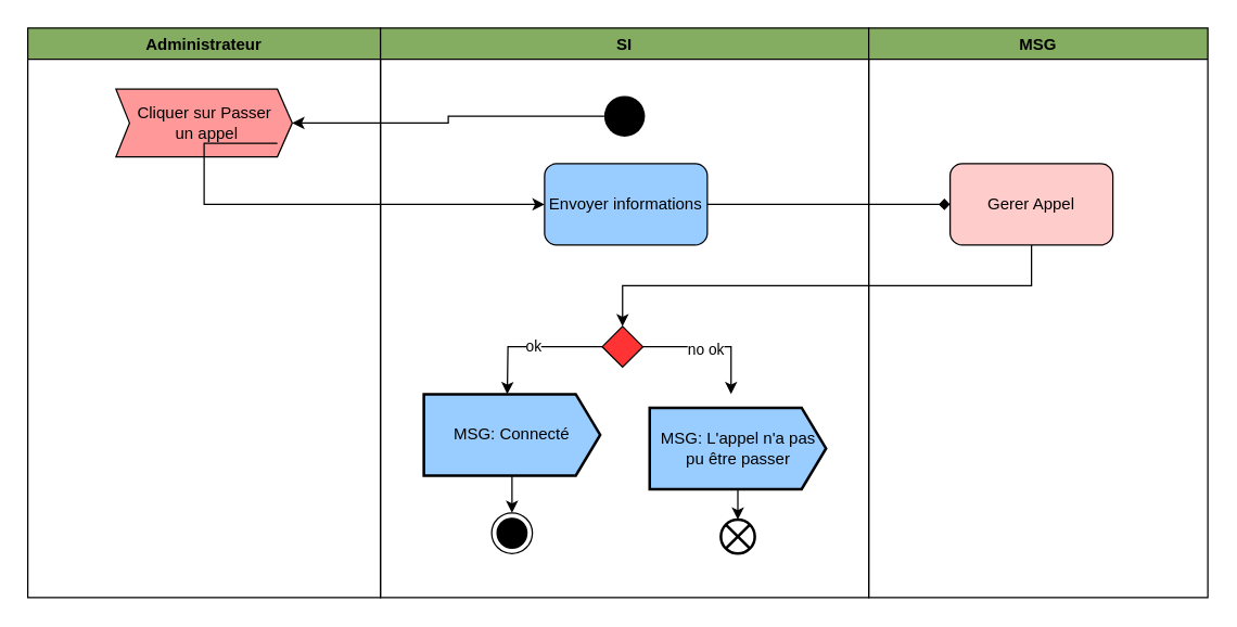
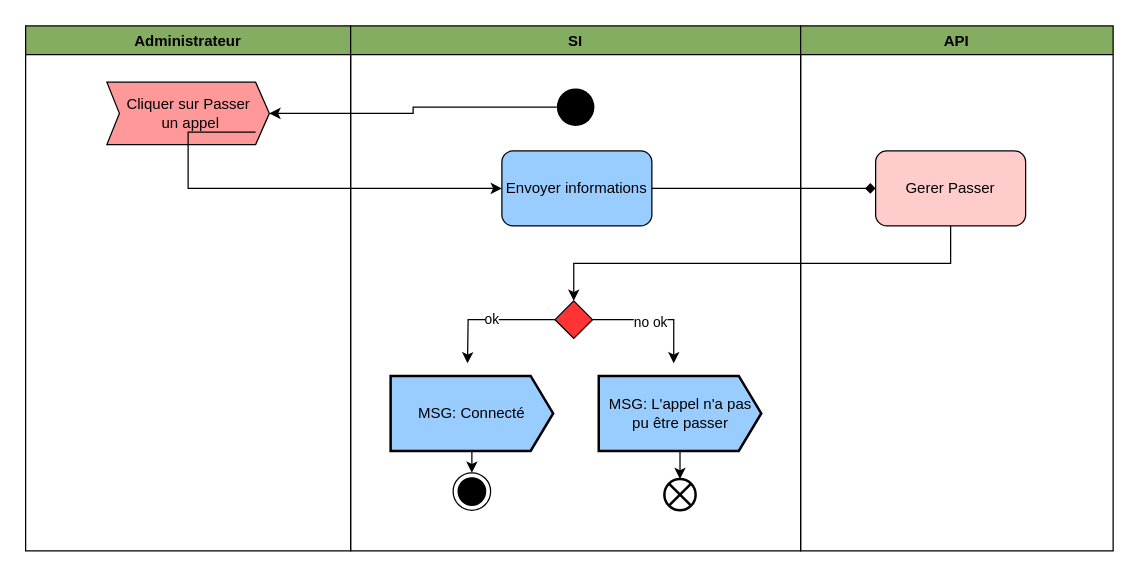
  <mxCell id="0" />
  <mxCell id="1" parent="0" />
  <mxCell id="2" value="Administrateur" style="swimlane;fillColor=#85AD61;startSize=23;" vertex="1" parent="1"><mxGeometry x="20" y="20" width="260" height="420" as="geometry" /></mxCell>
  <mxCell id="3" value="&lt;br&gt;Cliquer sur Passer&lt;br&gt;&amp;nbsp;un appel&lt;br&gt;&amp;nbsp;" style="html=1;shadow=0;dashed=0;align=center;verticalAlign=middle;shape=mxgraph.arrows2.arrow;dy=0;dx=11;notch=10;fillColor=#FF9999;" vertex="1" parent="2"><mxGeometry x="65" y="45" width="130" height="50" as="geometry" /></mxCell>
  <mxCell id="4" value="SI" style="swimlane;strokeColor=#000000;fillColor=#85AD61;" vertex="1" parent="1"><mxGeometry x="280" y="20" width="360" height="420" as="geometry" /></mxCell>
  <mxCell id="5" value="" style="ellipse;fillColor=#000000;strokeColor=none;" vertex="1" parent="4"><mxGeometry x="165" y="50" width="30" height="30" as="geometry" /></mxCell>
  <mxCell id="6" value="Envoyer informations" style="rounded=1;whiteSpace=wrap;html=1;fillColor=#99ccff;" vertex="1" parent="4"><mxGeometry x="121" y="100" width="120" height="60" as="geometry" /></mxCell>
  <mxCell id="7" style="edgeStyle=orthogonalEdgeStyle;rounded=0;orthogonalLoop=1;jettySize=auto;html=1;exitX=1;exitY=1;exitDx=0;exitDy=0;entryX=0.5;entryY=0;entryDx=0;entryDy=0;" edge="1" parent="4" source="11"><mxGeometry relative="1" as="geometry"><Array as="points"><mxPoint x="186.5" y="235" /><mxPoint x="258.5" y="235" /></Array><mxPoint x="258.5" y="270" as="targetPoint" /></mxGeometry></mxCell>
  <mxCell id="8" value="no ok" style="edgeLabel;html=1;align=center;verticalAlign=middle;resizable=0;points=[];" vertex="1" connectable="0" parent="7"><mxGeometry x="0.061" y="-1" relative="1" as="geometry"><mxPoint as="offset" /></mxGeometry></mxCell>
  <mxCell id="9" style="edgeStyle=orthogonalEdgeStyle;rounded=0;orthogonalLoop=1;jettySize=auto;html=1;exitX=0;exitY=0.5;exitDx=0;exitDy=0;entryX=0.5;entryY=0;entryDx=0;entryDy=0;" edge="1" parent="4" source="11"><mxGeometry relative="1" as="geometry"><mxPoint x="93.5" y="270" as="targetPoint" /></mxGeometry></mxCell>
  <mxCell id="10" value="ok" style="edgeLabel;html=1;align=center;verticalAlign=middle;resizable=0;points=[];" vertex="1" connectable="0" parent="9"><mxGeometry x="-0.029" y="-1" relative="1" as="geometry"><mxPoint as="offset" /></mxGeometry></mxCell>
  <mxCell id="11" value="" style="rhombus;fillColor=#FF3333;" vertex="1" parent="4"><mxGeometry x="163.5" y="220" width="30" height="30" as="geometry" /></mxCell>
  <mxCell id="12" value="" style="ellipse;html=1;shape=endState;fillColor=#000000;strokeColor=#000000;" vertex="1" parent="4"><mxGeometry x="82" y="357.5" width="30" height="30" as="geometry" /></mxCell>
  <mxCell id="13" style="edgeStyle=orthogonalEdgeStyle;rounded=0;orthogonalLoop=1;jettySize=auto;html=1;exitX=0.5;exitY=1;exitDx=0;exitDy=0;exitPerimeter=0;entryX=0.5;entryY=0;entryDx=0;entryDy=0;" edge="1" parent="4" source="14" target="12"><mxGeometry relative="1" as="geometry" /></mxCell>
- <mxCell id="14" value="MSG: Connecté" style="html=1;shape=mxgraph.sysml.sendSigAct;strokeWidth=2;whiteSpace=wrap;align=center;fillColor=#99CCFF;" vertex="1" parent="4"><mxGeometry x="32" y="270" width="130" height="60" as="geometry" /></mxCell>
+ <mxCell id="14" value="MSG: Connecté" style="html=1;shape=mxgraph.sysml.sendSigAct;strokeWidth=2;whiteSpace=wrap;align=center;fillColor=#99CCFF;" vertex="1" parent="4"><mxGeometry x="32" y="280" width="130" height="60" as="geometry" /></mxCell>
  <mxCell id="15" style="edgeStyle=orthogonalEdgeStyle;rounded=0;orthogonalLoop=1;jettySize=auto;html=1;exitX=0.5;exitY=1;exitDx=0;exitDy=0;exitPerimeter=0;entryX=0.5;entryY=0;entryDx=0;entryDy=0;entryPerimeter=0;" edge="1" parent="4" source="16" target="17"><mxGeometry relative="1" as="geometry" /></mxCell>
  <mxCell id="16" value="&lt;span&gt;MSG: L'appel n'a pas pu être passer&lt;/span&gt;" style="html=1;shape=mxgraph.sysml.sendSigAct;strokeWidth=2;whiteSpace=wrap;align=center;fillColor=#99CCFF;" vertex="1" parent="4"><mxGeometry x="198.5" y="280" width="130" height="60" as="geometry" /></mxCell>
  <mxCell id="17" value="" style="html=1;shape=mxgraph.sysml.flowFinal;strokeWidth=2;verticalLabelPosition=bottom;verticalAlignment=top;" vertex="1" parent="4"><mxGeometry x="251" y="362.5" width="25" height="25" as="geometry" /></mxCell>
- <mxCell id="18" value="MSG" style="swimlane;fillColor=#85AD61;" vertex="1" parent="1"><mxGeometry x="640" y="20" width="250" height="420" as="geometry" /></mxCell>
- <mxCell id="19" value="Gerer Appel" style="rounded=1;whiteSpace=wrap;html=1;fillColor=#FFCCCC;" vertex="1" parent="18"><mxGeometry x="60" y="100" width="120" height="60" as="geometry" /></mxCell>
+ <mxCell id="18" value="API" style="swimlane;fillColor=#85AD61;" vertex="1" parent="1"><mxGeometry x="640" y="20" width="250" height="420" as="geometry" /></mxCell>
+ <mxCell id="19" value="Gerer Passer" style="rounded=1;whiteSpace=wrap;html=1;fillColor=#FFCCCC;" vertex="1" parent="18"><mxGeometry x="60" y="100" width="120" height="60" as="geometry" /></mxCell>
  <mxCell id="20" style="edgeStyle=orthogonalEdgeStyle;rounded=0;orthogonalLoop=1;jettySize=auto;html=1;exitX=0;exitY=0.5;exitDx=0;exitDy=0;entryX=1;entryY=0.5;entryDx=0;entryDy=0;entryPerimeter=0;" edge="1" parent="1" source="5" target="3"><mxGeometry relative="1" as="geometry" /></mxCell>
  <mxCell id="21" style="edgeStyle=orthogonalEdgeStyle;rounded=0;orthogonalLoop=1;jettySize=auto;html=1;exitX=0;exitY=0;exitDx=119;exitDy=40;exitPerimeter=0;" edge="1" parent="1" source="3"><mxGeometry relative="1" as="geometry"><mxPoint x="401" y="150" as="targetPoint" /><Array as="points"><mxPoint x="150" y="105" /><mxPoint x="150" y="150" /><mxPoint x="401" y="150" /></Array></mxGeometry></mxCell>
  <mxCell id="22" style="edgeStyle=orthogonalEdgeStyle;rounded=0;orthogonalLoop=1;jettySize=auto;html=1;exitX=1;exitY=0.5;exitDx=0;exitDy=0;entryX=0;entryY=0.5;entryDx=0;entryDy=0;endArrow=diamond;" edge="1" parent="1" source="6" target="19"><mxGeometry relative="1" as="geometry" /></mxCell>
  <mxCell id="23" style="edgeStyle=orthogonalEdgeStyle;rounded=0;orthogonalLoop=1;jettySize=auto;html=1;exitX=0.5;exitY=1;exitDx=0;exitDy=0;entryX=0.5;entryY=0;entryDx=0;entryDy=0;" edge="1" parent="1" source="19" target="11"><mxGeometry relative="1" as="geometry" /></mxCell>
